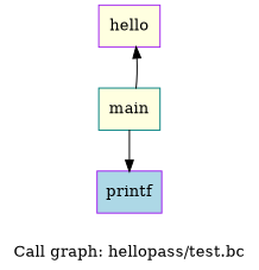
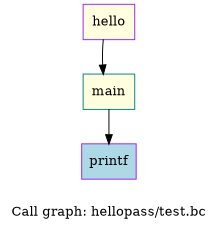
  digraph {
    label="Call graph: hellopass/test.bc"
    node [color=purple fillcolor=lightyellow shape=record style=filled]
    n1 [label="{hello}"]
    n2 [fillcolor=lightblue label="{printf}"]
    n3 [color=teal label="{main}"]
-   n3 -> n1
+   n1 -> n3
    n3 -> n2
  }
